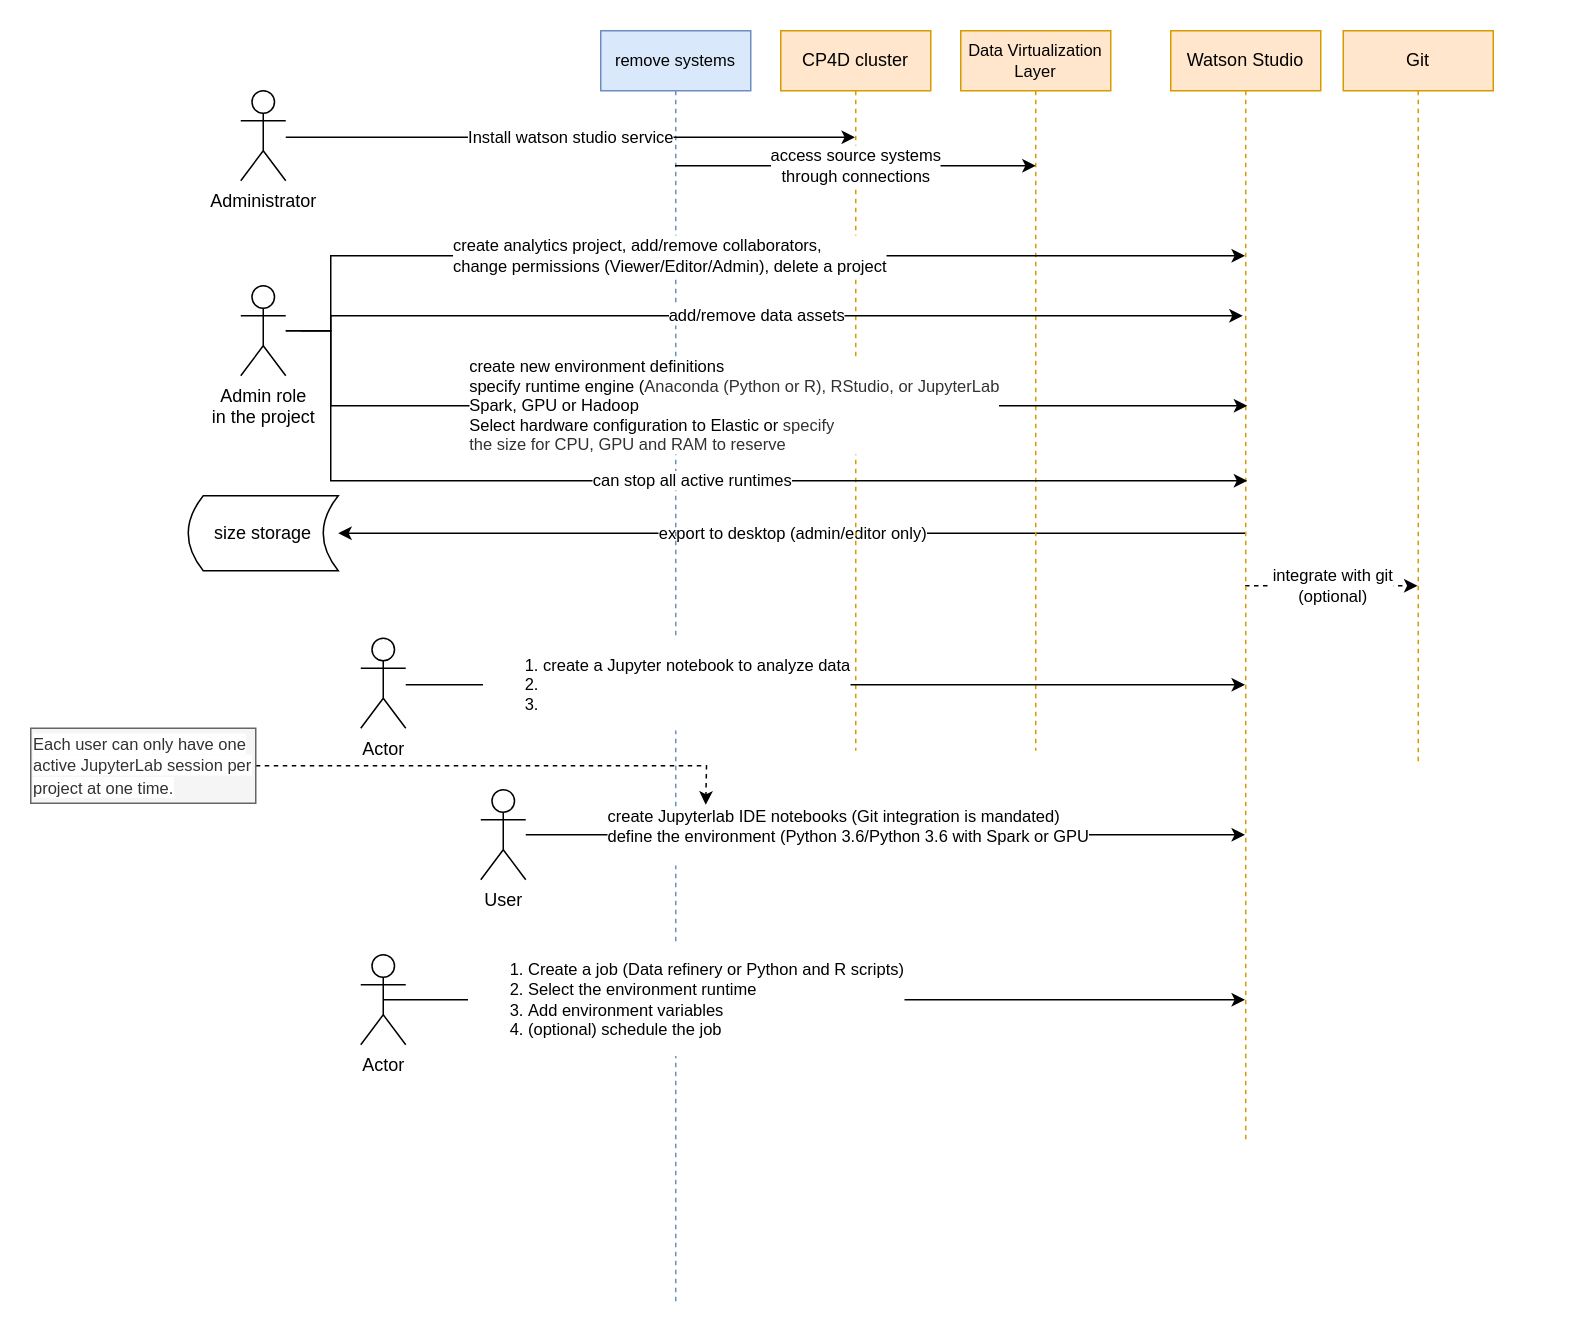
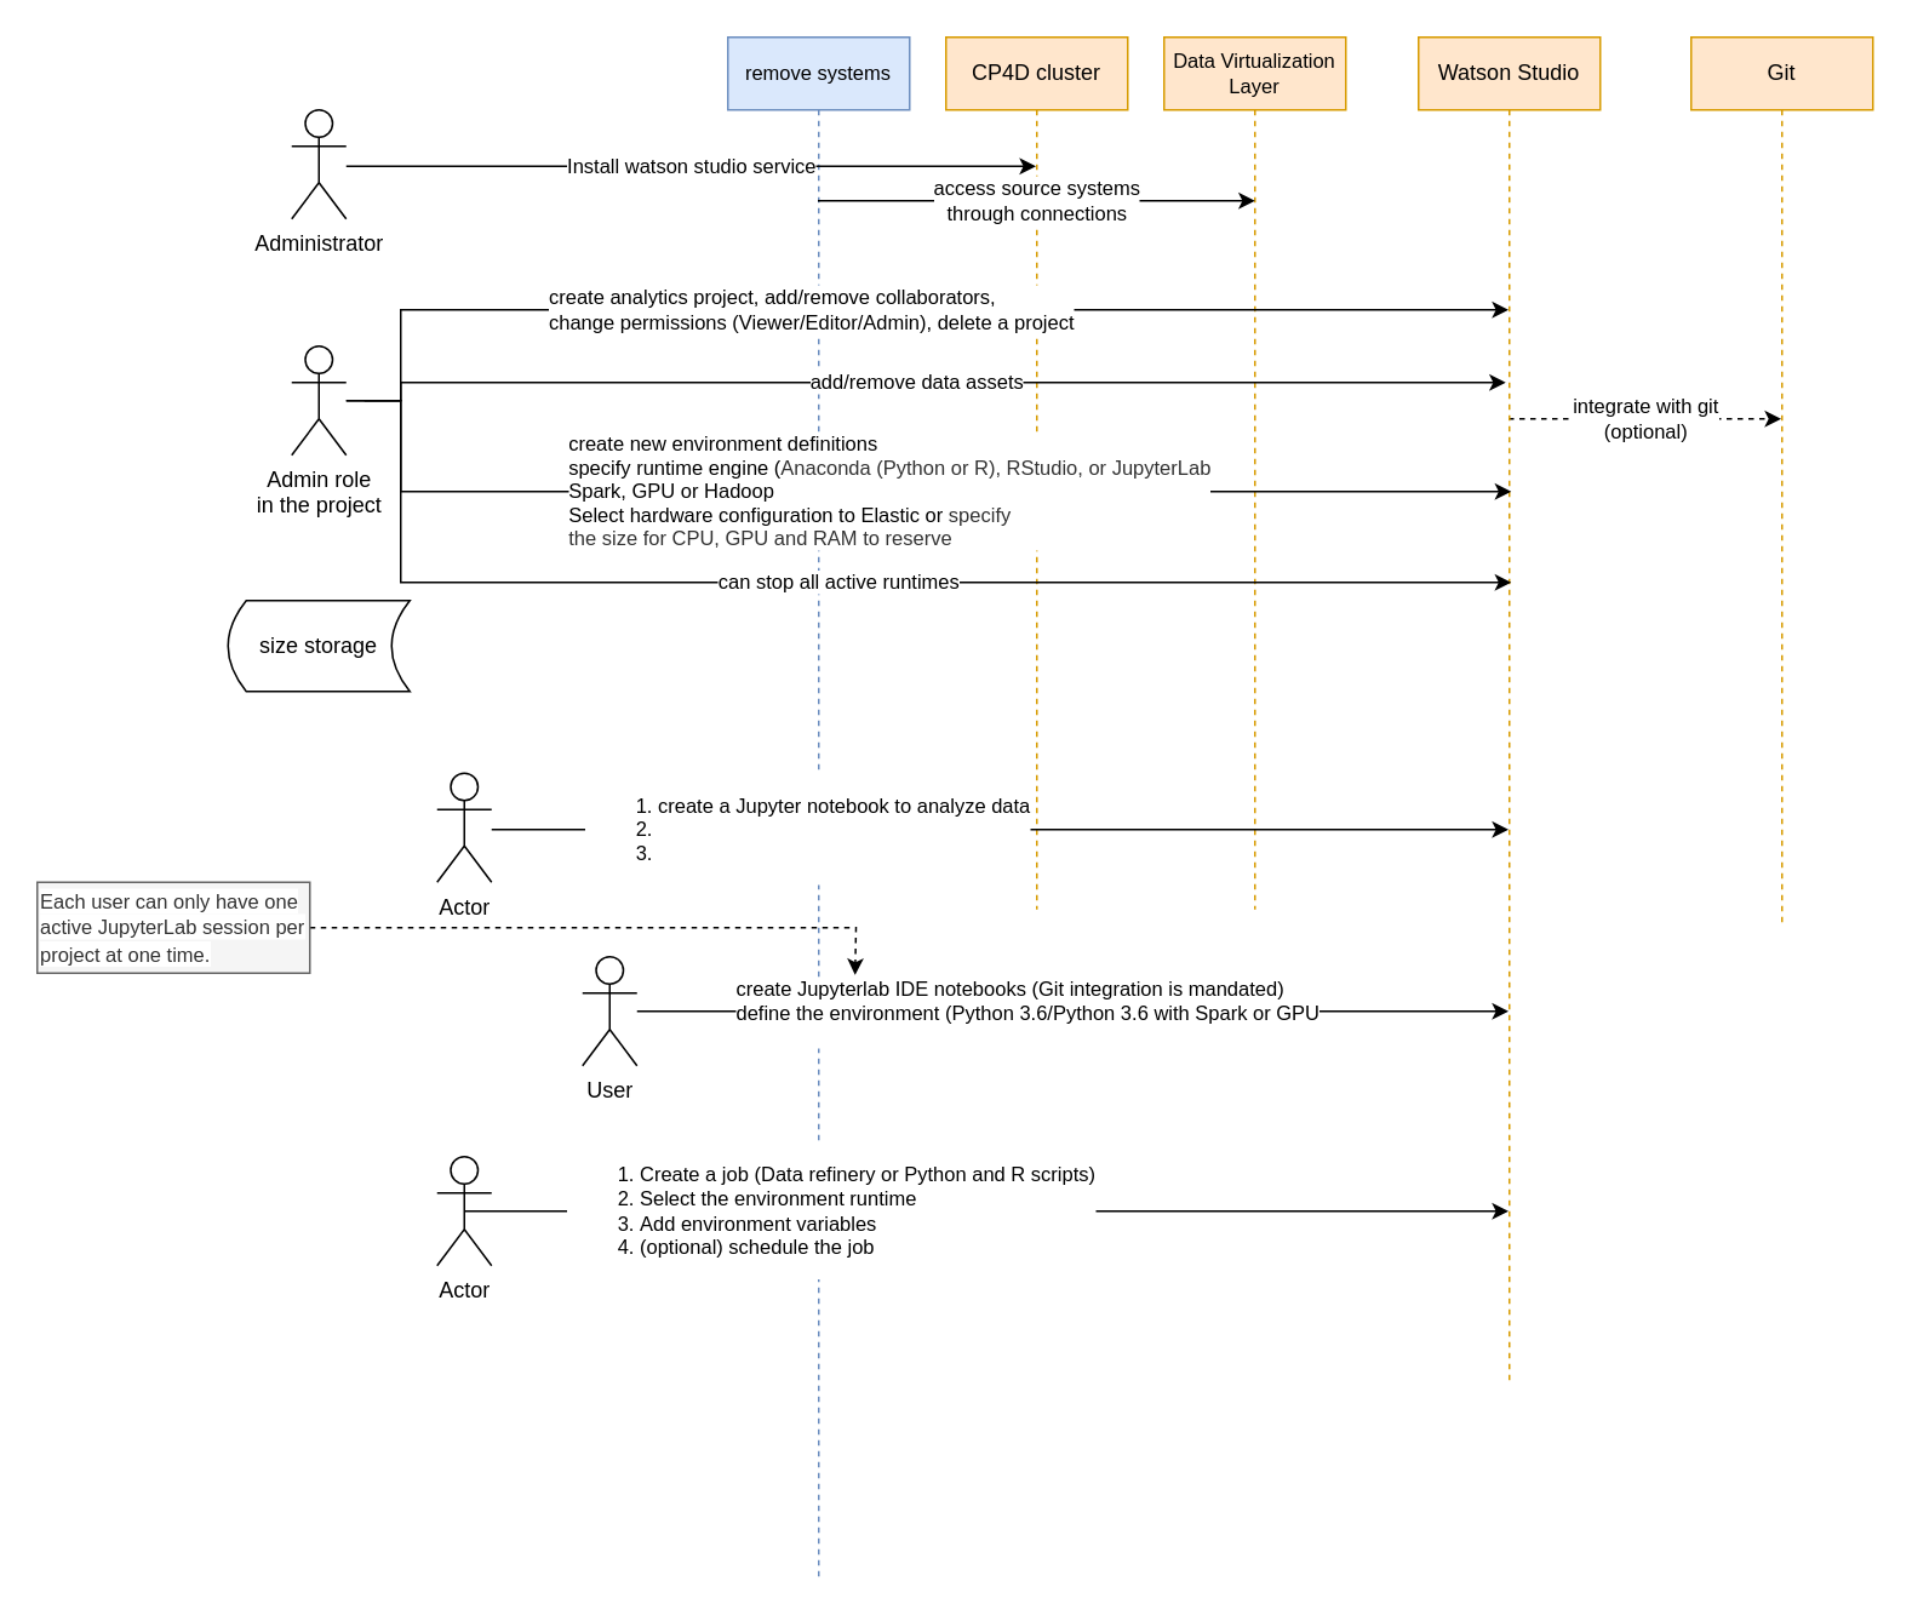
  <mxCell id="0" />
  <mxCell id="1" parent="0" />
  <mxCell id="2" value="integrate with git&lt;br&gt;(optional)" style="edgeStyle=orthogonalEdgeStyle;rounded=0;orthogonalLoop=1;jettySize=auto;html=1;dashed=1;" edge="1" parent="1" source="4" target="16"><mxGeometry relative="1" as="geometry"><Array as="points"><mxPoint x="920" y="230" /><mxPoint x="920" y="230" /></Array></mxGeometry></mxCell>
- <mxCell id="3" value="export to desktop (admin/editor only)" style="edgeStyle=orthogonalEdgeStyle;rounded=0;orthogonalLoop=1;jettySize=auto;html=1;" edge="1" parent="1" source="4" target="26"><mxGeometry relative="1" as="geometry"><Array as="points"><mxPoint x="680" y="355" /><mxPoint x="680" y="355" /></Array></mxGeometry></mxCell>
  <mxCell id="4" value="Watson Studio" style="shape=umlLifeline;perimeter=lifelinePerimeter;whiteSpace=wrap;html=1;container=1;collapsible=0;recursiveResize=0;outlineConnect=0;fillColor=#ffe6cc;strokeColor=#d79b00;" vertex="1" parent="1"><mxGeometry x="780" y="20" width="100" height="740" as="geometry" /></mxCell>
  <mxCell id="5" value="CP4D cluster" style="shape=umlLifeline;perimeter=lifelinePerimeter;whiteSpace=wrap;html=1;container=1;collapsible=0;recursiveResize=0;outlineConnect=0;fillColor=#ffe6cc;strokeColor=#d79b00;" vertex="1" parent="1"><mxGeometry x="520" y="20" width="100" height="480" as="geometry" /></mxCell>
  <mxCell id="6" value="Data Virtualization Layer" style="shape=umlLifeline;perimeter=lifelinePerimeter;whiteSpace=wrap;html=1;container=1;collapsible=0;recursiveResize=0;outlineConnect=0;fillColor=#ffe6cc;strokeColor=#d79b00;fontSize=11;" vertex="1" parent="1"><mxGeometry x="640" y="20" width="100" height="480" as="geometry" /></mxCell>
  <mxCell id="7" value="remove systems" style="shape=umlLifeline;perimeter=lifelinePerimeter;whiteSpace=wrap;html=1;container=1;collapsible=0;recursiveResize=0;outlineConnect=0;fillColor=#dae8fc;strokeColor=#6c8ebf;fontSize=11;" vertex="1" parent="1"><mxGeometry x="400" y="20" width="100" height="850" as="geometry" /></mxCell>
  <mxCell id="8" value="access source systems &lt;br&gt;through connections" style="edgeStyle=orthogonalEdgeStyle;rounded=0;orthogonalLoop=1;jettySize=auto;html=1;strokeWidth=1;fontSize=11;" edge="1" parent="1" source="7"><mxGeometry x="0.002" relative="1" as="geometry"><Array as="points"><mxPoint x="690" y="110" /></Array><mxPoint x="450" y="160" as="sourcePoint" /><mxPoint x="690" y="110" as="targetPoint" /><mxPoint as="offset" /></mxGeometry></mxCell>
  <mxCell id="9" value="Install watson studio service" style="edgeStyle=orthogonalEdgeStyle;rounded=0;orthogonalLoop=1;jettySize=auto;html=1;" edge="1" parent="1"><mxGeometry relative="1" as="geometry"><mxPoint x="190" y="91" as="sourcePoint" /><mxPoint x="569.5" y="91" as="targetPoint" /><Array as="points"><mxPoint x="420" y="91" /><mxPoint x="420" y="91" /></Array></mxGeometry></mxCell>
  <mxCell id="10" value="Administrator" style="shape=umlActor;verticalLabelPosition=bottom;verticalAlign=top;html=1;outlineConnect=0;" vertex="1" parent="1"><mxGeometry x="160" y="60" width="30" height="60" as="geometry" /></mxCell>
  <mxCell id="11" value="create analytics project, add/remove collaborators, &lt;br&gt;change permissions (Viewer/Editor/Admin), delete a project" style="edgeStyle=orthogonalEdgeStyle;rounded=0;orthogonalLoop=1;jettySize=auto;html=1;align=left;" edge="1" parent="1" target="4"><mxGeometry x="0.001" y="200" relative="1" as="geometry"><mxPoint x="220" y="220" as="sourcePoint" /><mxPoint x="829.5" y="203" as="targetPoint" /><Array as="points"><mxPoint x="220" y="170" /></Array><mxPoint x="-200" y="200" as="offset" /></mxGeometry></mxCell>
  <mxCell id="12" value="&lt;div style=&quot;text-align: left&quot;&gt;create new environment definitions&lt;/div&gt;&lt;font style=&quot;font-size: 11px&quot;&gt;&lt;div style=&quot;text-align: left&quot;&gt;specify runtime engine (&lt;span style=&quot;color: rgb(50 , 50 , 50) ; font-family: &amp;#34;ibm plex sans&amp;#34; , , &amp;#34;helvetica neue&amp;#34; , &amp;#34;arial&amp;#34; , sans-serif&quot;&gt;Anaconda (Python or R), RStudio, or JupyterLab&lt;/span&gt;&lt;/div&gt;&lt;div style=&quot;text-align: left&quot;&gt;Spark, GPU or Hadoop&lt;/div&gt;&lt;div style=&quot;text-align: left&quot;&gt;Select hardware configuration to Elastic or&amp;nbsp;&lt;span style=&quot;color: rgb(50 , 50 , 50) ; font-family: &amp;#34;ibm plex sans&amp;#34; , , &amp;#34;helvetica neue&amp;#34; , &amp;#34;arial&amp;#34; , sans-serif&quot;&gt;specify&amp;nbsp;&lt;/span&gt;&lt;/div&gt;&lt;div style=&quot;text-align: left&quot;&gt;&lt;span style=&quot;color: rgb(50 , 50 , 50) ; font-family: &amp;#34;ibm plex sans&amp;#34; , , &amp;#34;helvetica neue&amp;#34; , &amp;#34;arial&amp;#34; , sans-serif&quot;&gt;the size for CPU, GPU and RAM to reserve&lt;/span&gt;&lt;/div&gt;&lt;/font&gt;" style="edgeStyle=orthogonalEdgeStyle;rounded=0;orthogonalLoop=1;jettySize=auto;html=1;" edge="1" parent="1"><mxGeometry x="-0.003" relative="1" as="geometry"><mxPoint x="200" y="220" as="sourcePoint" /><mxPoint x="831" y="270" as="targetPoint" /><Array as="points"><mxPoint x="220" y="220" /><mxPoint x="220" y="270" /></Array><mxPoint as="offset" /></mxGeometry></mxCell>
  <mxCell id="13" value="can stop all active runtimes" style="edgeStyle=orthogonalEdgeStyle;rounded=0;orthogonalLoop=1;jettySize=auto;html=1;" edge="1" parent="1" source="15"><mxGeometry relative="1" as="geometry"><mxPoint x="831" y="320" as="targetPoint" /><Array as="points"><mxPoint x="220" y="220" /><mxPoint x="220" y="320" /></Array></mxGeometry></mxCell>
  <mxCell id="14" value="add/remove data assets" style="edgeStyle=orthogonalEdgeStyle;rounded=0;orthogonalLoop=1;jettySize=auto;html=1;" edge="1" parent="1" source="15"><mxGeometry relative="1" as="geometry"><mxPoint x="828" y="210" as="targetPoint" /><Array as="points"><mxPoint x="220" y="220" /><mxPoint x="220" y="210" /><mxPoint x="828" y="210" /></Array></mxGeometry></mxCell>
  <mxCell id="15" value="Admin role &lt;br&gt;in the project" style="shape=umlActor;verticalLabelPosition=bottom;verticalAlign=top;html=1;outlineConnect=0;" vertex="1" parent="1"><mxGeometry x="160" y="190" width="30" height="60" as="geometry" /></mxCell>
- <mxCell id="16" value="Git" style="shape=umlLifeline;perimeter=lifelinePerimeter;whiteSpace=wrap;html=1;container=1;collapsible=0;recursiveResize=0;outlineConnect=0;fillColor=#ffe6cc;strokeColor=#d79b00;" vertex="1" parent="1"><mxGeometry x="895" y="20" width="100" height="490" as="geometry" /></mxCell>
+ <mxCell id="16" value="Git" style="shape=umlLifeline;perimeter=lifelinePerimeter;whiteSpace=wrap;html=1;container=1;collapsible=0;recursiveResize=0;outlineConnect=0;fillColor=#ffe6cc;strokeColor=#d79b00;" vertex="1" parent="1"><mxGeometry x="930" y="20" width="100" height="490" as="geometry" /></mxCell>
  <mxCell id="17" value="&lt;ol&gt;&lt;li&gt;create a Jupyter notebook to analyze data&lt;/li&gt;&lt;li&gt;&lt;br&gt;&lt;/li&gt;&lt;li&gt;&lt;br&gt;&lt;/li&gt;&lt;/ol&gt;" style="edgeStyle=orthogonalEdgeStyle;rounded=0;orthogonalLoop=1;jettySize=auto;html=1;align=left;" edge="1" parent="1"><mxGeometry x="0.466" y="-360" relative="1" as="geometry"><mxPoint x="270" y="456" as="sourcePoint" /><mxPoint x="829.5" y="456" as="targetPoint" /><Array as="points"><mxPoint x="680" y="456" /><mxPoint x="680" y="456" /></Array><mxPoint x="-360" y="-360" as="offset" /></mxGeometry></mxCell>
  <mxCell id="18" value="Actor" style="shape=umlActor;verticalLabelPosition=bottom;verticalAlign=top;html=1;outlineConnect=0;" vertex="1" parent="1"><mxGeometry x="240" y="425" width="30" height="60" as="geometry" /></mxCell>
  <mxCell id="19" style="edgeStyle=orthogonalEdgeStyle;rounded=0;orthogonalLoop=1;jettySize=auto;html=1;" edge="1" parent="1" source="21"><mxGeometry relative="1" as="geometry"><mxPoint x="829.5" y="556" as="targetPoint" /><Array as="points"><mxPoint x="680" y="556" /><mxPoint x="680" y="556" /></Array></mxGeometry></mxCell>
  <mxCell id="20" value="&lt;span&gt;create Jupyterlab IDE notebooks (Git integration is mandated)&lt;br&gt;define the environment (Python 3.6/Python 3.6 with Spark or GPU&lt;br&gt;&lt;br&gt;&lt;/span&gt;" style="edgeLabel;html=1;align=left;verticalAlign=middle;resizable=0;points=[];" vertex="1" connectable="0" parent="19"><mxGeometry x="-0.339" y="1" relative="1" as="geometry"><mxPoint x="-104.83" y="1" as="offset" /></mxGeometry></mxCell>
  <mxCell id="21" value="User" style="shape=umlActor;verticalLabelPosition=bottom;verticalAlign=top;html=1;outlineConnect=0;" vertex="1" parent="1"><mxGeometry x="320" y="526" width="30" height="60" as="geometry" /></mxCell>
  <mxCell id="22" value="&lt;ol&gt;&lt;li&gt;Create a job (Data refinery or Python and R scripts)&lt;/li&gt;&lt;li&gt;Select the environment runtime&lt;/li&gt;&lt;li&gt;Add environment variables&lt;/li&gt;&lt;li&gt;(optional) schedule the job&lt;/li&gt;&lt;/ol&gt;" style="edgeStyle=orthogonalEdgeStyle;rounded=0;orthogonalLoop=1;jettySize=auto;html=1;exitX=0.5;exitY=0.5;exitDx=0;exitDy=0;exitPerimeter=0;align=left;" edge="1" parent="1" source="23"><mxGeometry x="-0.008" y="-230" relative="1" as="geometry"><mxPoint x="829.5" y="666" as="targetPoint" /><Array as="points"><mxPoint x="540" y="666" /><mxPoint x="540" y="666" /></Array><mxPoint x="-230" y="-230" as="offset" /></mxGeometry></mxCell>
  <mxCell id="23" value="Actor" style="shape=umlActor;verticalLabelPosition=bottom;verticalAlign=top;html=1;outlineConnect=0;" vertex="1" parent="1"><mxGeometry x="240" y="636" width="30" height="60" as="geometry" /></mxCell>
  <mxCell id="24" style="edgeStyle=orthogonalEdgeStyle;rounded=0;orthogonalLoop=1;jettySize=auto;html=1;dashed=1;" edge="1" parent="1" source="25"><mxGeometry relative="1" as="geometry"><mxPoint x="470" y="536" as="targetPoint" /></mxGeometry></mxCell>
  <mxCell id="25" value="&lt;span style=&quot;color: rgb(50 , 50 , 50) ; background-color: rgb(255 , 255 , 255)&quot;&gt;&lt;font style=&quot;font-size: 11px&quot;&gt;Each user can only have one active JupyterLab session per project at one time.&lt;/font&gt;&lt;/span&gt;" style="text;html=1;strokeColor=#666666;fillColor=#f5f5f5;align=left;verticalAlign=middle;whiteSpace=wrap;rounded=0;fontColor=#333333;" vertex="1" parent="1"><mxGeometry x="20" y="485" width="150" height="50" as="geometry" /></mxCell>
  <mxCell id="26" value="size storage" style="shape=dataStorage;whiteSpace=wrap;html=1;" vertex="1" parent="1"><mxGeometry x="125" y="330" width="100" height="50" as="geometry" /></mxCell>
